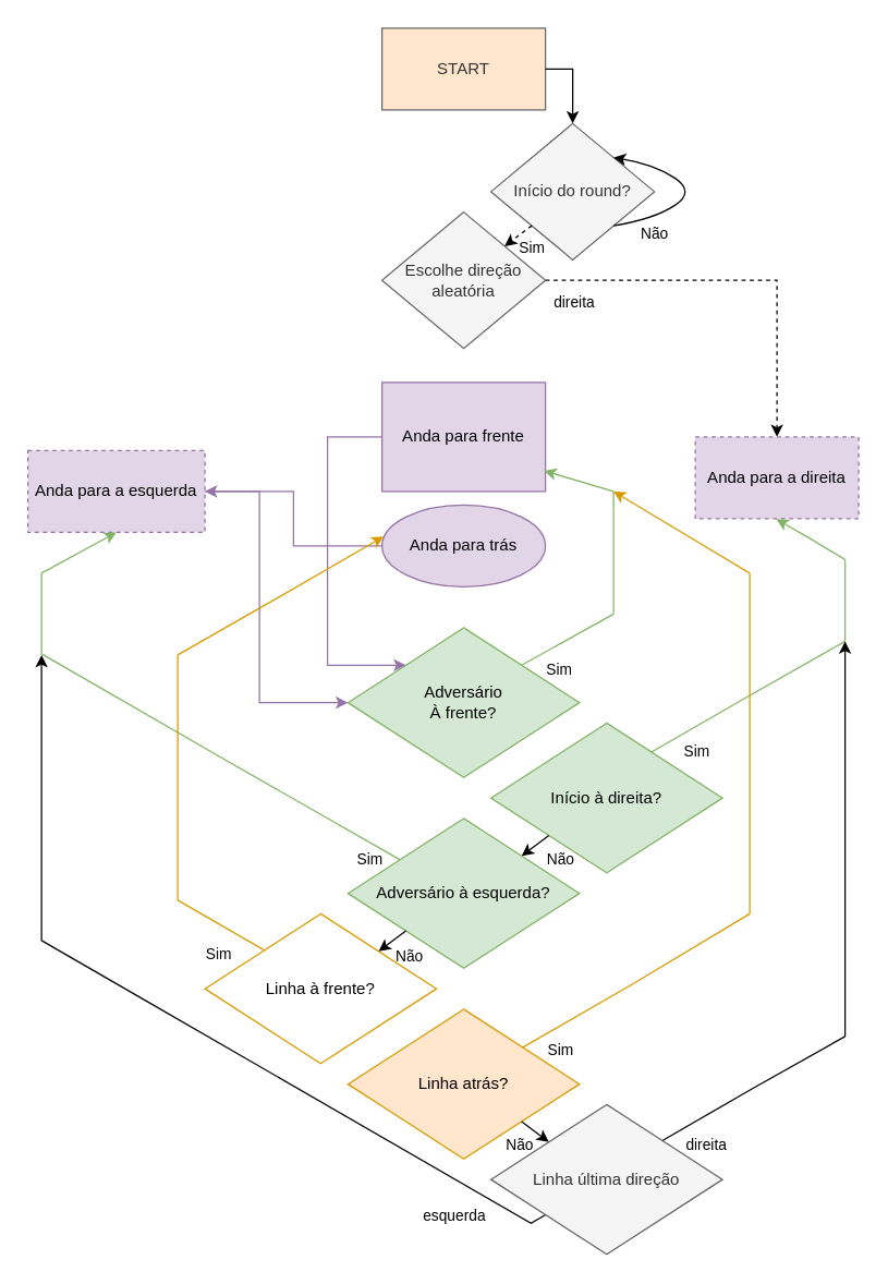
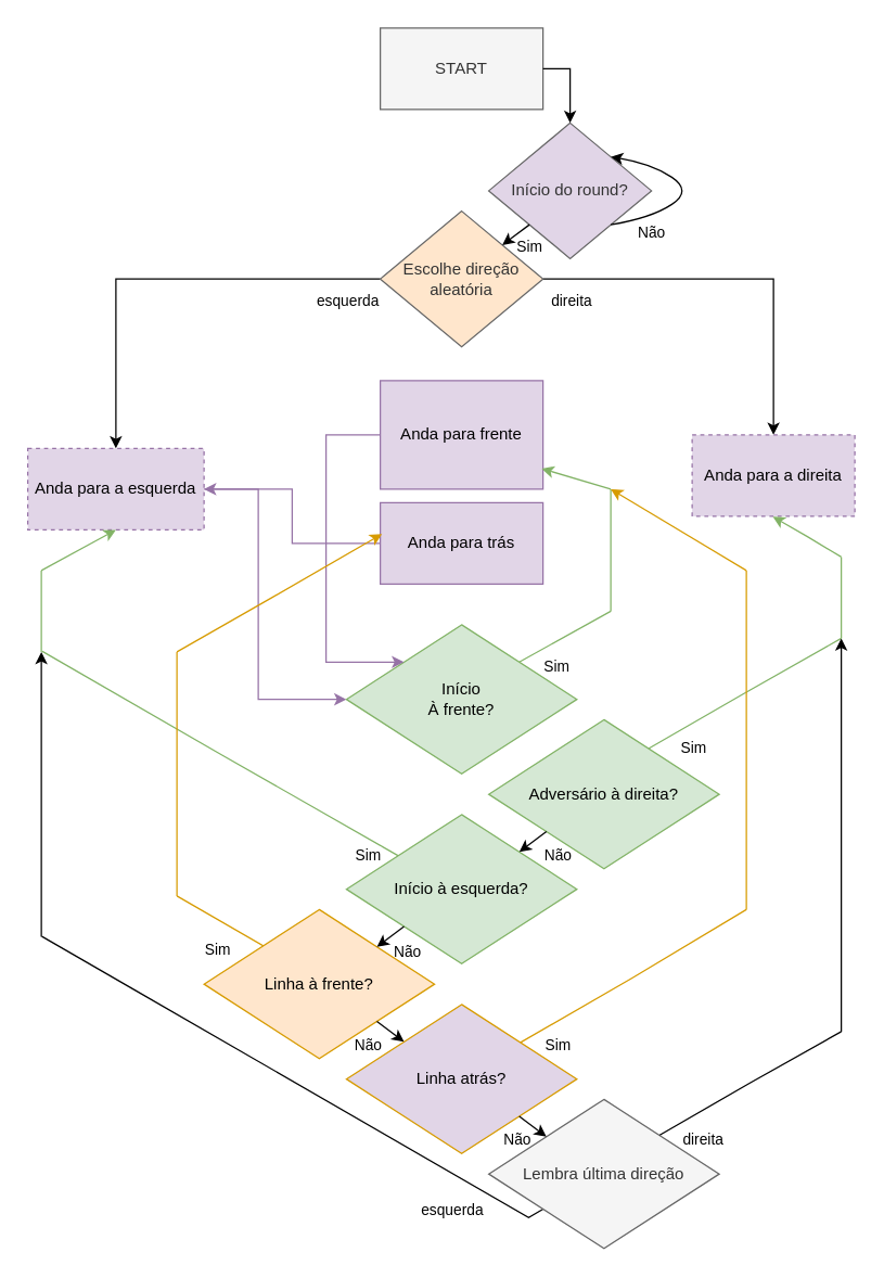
  <mxCell id="0" />
  <mxCell id="1" parent="0" />
- <mxCell id="2" value="START" style="rounded=0;whiteSpace=wrap;html=1;fillColor=#ffe6cc;fontColor=#333333;strokeColor=#666666;" vertex="1" parent="1"><mxGeometry x="280" y="20" width="120" height="60" as="geometry" /></mxCell>
- <mxCell id="3" value="Início do round?" style="rhombus;whiteSpace=wrap;html=1;fillColor=#f5f5f5;fontColor=#333333;strokeColor=#666666;" vertex="1" parent="1"><mxGeometry x="360" y="90" width="120" height="100" as="geometry" /></mxCell>
+ <mxCell id="2" value="START" style="rounded=0;whiteSpace=wrap;html=1;fillColor=#f5f5f5;fontColor=#333333;strokeColor=#666666;" vertex="1" parent="1"><mxGeometry x="280" y="20" width="120" height="60" as="geometry" /></mxCell>
+ <mxCell id="3" value="Início do round?" style="rhombus;whiteSpace=wrap;html=1;fillColor=#e1d5e7;fontColor=#333333;strokeColor=#666666;" vertex="1" parent="1"><mxGeometry x="360" y="90" width="120" height="100" as="geometry" /></mxCell>
  <mxCell id="4" value="" style="curved=1;endArrow=classic;html=1;rounded=0;exitX=1;exitY=1;exitDx=0;exitDy=0;entryX=1;entryY=0;entryDx=0;entryDy=0;" edge="1" parent="1" source="3" target="3"><mxGeometry width="50" height="50" relative="1" as="geometry"><mxPoint x="480" y="180" as="sourcePoint" /><mxPoint x="530" y="130" as="targetPoint" /><Array as="points"><mxPoint x="480" y="160" /><mxPoint x="510" y="140" /><mxPoint x="480" y="120" /></Array></mxGeometry></mxCell>
  <mxCell id="5" value="Não" style="edgeLabel;html=1;align=center;verticalAlign=middle;resizable=0;points=[];" vertex="1" connectable="0" parent="4"><mxGeometry x="0.04" y="2" relative="1" as="geometry"><mxPoint x="-27" y="30" as="offset" /></mxGeometry></mxCell>
- <mxCell id="8" value="" style="edgeStyle=orthogonalEdgeStyle;rounded=0;orthogonalLoop=1;jettySize=auto;html=1;dashed=1;" edge="1" parent="1" source="10" target="13"><mxGeometry relative="1" as="geometry" /></mxCell>
+ <mxCell id="6" value="" style="edgeStyle=orthogonalEdgeStyle;rounded=0;orthogonalLoop=1;jettySize=auto;html=1;" edge="1" parent="1" source="10" target="12"><mxGeometry relative="1" as="geometry" /></mxCell>
+ <mxCell id="7" value="esquerda" style="edgeLabel;html=1;align=center;verticalAlign=middle;resizable=0;points=[];" vertex="1" connectable="0" parent="6"><mxGeometry x="-0.797" y="3" relative="1" as="geometry"><mxPoint x="7" y="12" as="offset" /></mxGeometry></mxCell>
+ <mxCell id="8" value="" style="edgeStyle=orthogonalEdgeStyle;rounded=0;orthogonalLoop=1;jettySize=auto;html=1;" edge="1" parent="1" source="10" target="13"><mxGeometry relative="1" as="geometry" /></mxCell>
  <mxCell id="9" value="direita" style="edgeLabel;html=1;align=center;verticalAlign=middle;resizable=0;points=[];" vertex="1" connectable="0" parent="8"><mxGeometry x="-0.782" y="-2" relative="1" as="geometry"><mxPoint x="-11" y="13" as="offset" /></mxGeometry></mxCell>
- <mxCell id="10" value="Escolhe direção aleatória" style="rhombus;whiteSpace=wrap;html=1;fillColor=#f5f5f5;fontColor=#333333;strokeColor=#666666;" vertex="1" parent="1"><mxGeometry x="280" y="155" width="120" height="100" as="geometry" /></mxCell>
+ <mxCell id="10" value="Escolhe direção aleatória" style="rhombus;whiteSpace=wrap;html=1;fillColor=#ffe6cc;fontColor=#333333;strokeColor=#666666;" vertex="1" parent="1"><mxGeometry x="280" y="155" width="120" height="100" as="geometry" /></mxCell>
  <mxCell id="11" style="edgeStyle=orthogonalEdgeStyle;rounded=0;orthogonalLoop=1;jettySize=auto;html=1;entryX=0;entryY=0.5;entryDx=0;entryDy=0;fillColor=#e1d5e7;strokeColor=#9673a6;" edge="1" parent="1" source="12" target="14"><mxGeometry relative="1" as="geometry"><Array as="points"><mxPoint x="190" y="360" /><mxPoint x="190" y="515" /></Array></mxGeometry></mxCell>
  <mxCell id="12" value="Anda para a esquerda" style="whiteSpace=wrap;html=1;fillColor=#e1d5e7;strokeColor=#9673a6;dashed=1;" vertex="1" parent="1"><mxGeometry x="20" y="330" width="130" height="60" as="geometry" /></mxCell>
  <mxCell id="13" value="Anda para a direita" style="whiteSpace=wrap;html=1;fillColor=#e1d5e7;strokeColor=#9673a6;dashed=1;" vertex="1" parent="1"><mxGeometry x="510" y="320" width="120" height="60" as="geometry" /></mxCell>
- <mxCell id="14" value="Adversário&lt;div&gt;À frente?&lt;/div&gt;" style="rhombus;whiteSpace=wrap;html=1;fillColor=#d5e8d4;strokeColor=#82b366;" vertex="1" parent="1"><mxGeometry x="255" y="460" width="170" height="110" as="geometry" /></mxCell>
+ <mxCell id="14" value="Início&lt;div&gt;À frente?&lt;/div&gt;" style="rhombus;whiteSpace=wrap;html=1;fillColor=#d5e8d4;strokeColor=#82b366;" vertex="1" parent="1"><mxGeometry x="255" y="460" width="170" height="110" as="geometry" /></mxCell>
  <mxCell id="15" style="edgeStyle=orthogonalEdgeStyle;rounded=0;orthogonalLoop=1;jettySize=auto;html=1;entryX=0;entryY=0;entryDx=0;entryDy=0;fillColor=#e1d5e7;strokeColor=#9673a6;" edge="1" parent="1" source="16" target="14"><mxGeometry relative="1" as="geometry"><mxPoint x="300" y="490" as="targetPoint" /><mxPoint x="410" y="294.96" as="sourcePoint" /><Array as="points"><mxPoint x="240" y="320" /><mxPoint x="240" y="488" /></Array></mxGeometry></mxCell>
  <mxCell id="16" value="Anda para frente" style="rounded=0;whiteSpace=wrap;html=1;fillColor=#e1d5e7;strokeColor=#9673a6;" vertex="1" parent="1"><mxGeometry x="280" y="280" width="120" height="80" as="geometry" /></mxCell>
  <mxCell id="17" style="edgeStyle=isometricEdgeStyle;rounded=0;orthogonalLoop=1;jettySize=auto;html=1;exitX=0.681;exitY=0.205;exitDx=0;exitDy=0;exitPerimeter=0;endArrow=none;startFill=0;fillColor=#d5e8d4;strokeColor=#82b366;" edge="1" parent="1" source="19"><mxGeometry relative="1" as="geometry"><mxPoint x="620" y="470" as="targetPoint" /></mxGeometry></mxCell>
  <mxCell id="18" value="Sim" style="edgeLabel;html=1;align=center;verticalAlign=middle;resizable=0;points=[];" vertex="1" connectable="0" parent="17"><mxGeometry x="-0.64" y="-1" relative="1" as="geometry"><mxPoint x="8" y="12" as="offset" /></mxGeometry></mxCell>
- <mxCell id="19" value="Início à direita?" style="rhombus;whiteSpace=wrap;html=1;fillColor=#d5e8d4;strokeColor=#82b366;" vertex="1" parent="1"><mxGeometry x="360" y="530" width="170" height="110" as="geometry" /></mxCell>
+ <mxCell id="19" value="Adversário à direita?" style="rhombus;whiteSpace=wrap;html=1;fillColor=#d5e8d4;strokeColor=#82b366;" vertex="1" parent="1"><mxGeometry x="360" y="530" width="170" height="110" as="geometry" /></mxCell>
  <mxCell id="20" style="edgeStyle=isometricEdgeStyle;rounded=0;orthogonalLoop=1;jettySize=auto;html=1;exitX=0.24;exitY=0.289;exitDx=0;exitDy=0;exitPerimeter=0;endArrow=none;startFill=0;fillColor=#d5e8d4;strokeColor=#82b366;" edge="1" parent="1" source="22"><mxGeometry relative="1" as="geometry"><mxPoint x="30" y="480" as="targetPoint" /></mxGeometry></mxCell>
  <mxCell id="21" value="Sim" style="edgeLabel;html=1;align=center;verticalAlign=middle;resizable=0;points=[];" vertex="1" connectable="0" parent="20"><mxGeometry x="-0.867" y="-2" relative="1" as="geometry"><mxPoint x="-9" y="9" as="offset" /></mxGeometry></mxCell>
- <mxCell id="22" value="Adversário à esquerda?" style="rhombus;whiteSpace=wrap;html=1;fillColor=#d5e8d4;strokeColor=#82b366;" vertex="1" parent="1"><mxGeometry x="255" y="600" width="170" height="110" as="geometry" /></mxCell>
+ <mxCell id="22" value="Início à esquerda?" style="rhombus;whiteSpace=wrap;html=1;fillColor=#d5e8d4;strokeColor=#82b366;" vertex="1" parent="1"><mxGeometry x="255" y="600" width="170" height="110" as="geometry" /></mxCell>
  <mxCell id="23" style="edgeStyle=isometricEdgeStyle;rounded=0;orthogonalLoop=1;jettySize=auto;html=1;endArrow=none;startFill=0;fillColor=#ffe6cc;strokeColor=#d79b00;" edge="1" parent="1" source="25"><mxGeometry relative="1" as="geometry"><mxPoint x="130" y="660" as="targetPoint" /><Array as="points"><mxPoint x="130" y="660" /></Array></mxGeometry></mxCell>
  <mxCell id="24" value="Sim" style="edgeLabel;html=1;align=center;verticalAlign=middle;resizable=0;points=[];" vertex="1" connectable="0" parent="23"><mxGeometry x="0.295" y="2" relative="1" as="geometry"><mxPoint x="-9" y="15" as="offset" /></mxGeometry></mxCell>
- <mxCell id="25" value="Linha à frente?" style="rhombus;whiteSpace=wrap;html=1;fillColor=#ffffff;strokeColor=#d79b00;" vertex="1" parent="1"><mxGeometry x="150" y="670" width="170" height="110" as="geometry" /></mxCell>
+ <mxCell id="25" value="Linha à frente?" style="rhombus;whiteSpace=wrap;html=1;fillColor=#ffe6cc;strokeColor=#d79b00;" vertex="1" parent="1"><mxGeometry x="150" y="670" width="170" height="110" as="geometry" /></mxCell>
  <mxCell id="26" style="edgeStyle=orthogonalEdgeStyle;rounded=0;orthogonalLoop=1;jettySize=auto;html=1;fillColor=#e1d5e7;strokeColor=#9673a6;" edge="1" parent="1" source="27" target="12"><mxGeometry relative="1" as="geometry" /></mxCell>
- <mxCell id="27" value="Anda para trás" style="ellipse;whiteSpace=wrap;html=1;fillColor=#e1d5e7;strokeColor=#9673a6;" vertex="1" parent="1"><mxGeometry x="280" y="370" width="120" height="60" as="geometry" /></mxCell>
+ <mxCell id="27" value="Anda para trás" style="rounded=0;whiteSpace=wrap;html=1;fillColor=#e1d5e7;strokeColor=#9673a6;" vertex="1" parent="1"><mxGeometry x="280" y="370" width="120" height="60" as="geometry" /></mxCell>
  <mxCell id="28" style="edgeStyle=isometricEdgeStyle;rounded=0;orthogonalLoop=1;jettySize=auto;html=1;exitX=0.735;exitY=0.273;exitDx=0;exitDy=0;exitPerimeter=0;endArrow=none;startFill=0;fillColor=#ffe6cc;strokeColor=#d79b00;" edge="1" parent="1" source="30"><mxGeometry relative="1" as="geometry"><mxPoint x="550" y="670" as="targetPoint" /></mxGeometry></mxCell>
  <mxCell id="29" value="Sim" style="edgeLabel;html=1;align=center;verticalAlign=middle;resizable=0;points=[];" vertex="1" connectable="0" parent="28"><mxGeometry x="-0.77" y="1" relative="1" as="geometry"><mxPoint x="11" y="12" as="offset" /></mxGeometry></mxCell>
- <mxCell id="30" value="Linha atrás?" style="rhombus;whiteSpace=wrap;html=1;fillColor=#ffe6cc;strokeColor=#d79b00;" vertex="1" parent="1"><mxGeometry x="255" y="740" width="170" height="110" as="geometry" /></mxCell>
+ <mxCell id="30" value="Linha atrás?" style="rhombus;whiteSpace=wrap;html=1;fillColor=#e1d5e7;strokeColor=#d79b00;" vertex="1" parent="1"><mxGeometry x="255" y="740" width="170" height="110" as="geometry" /></mxCell>
  <mxCell id="31" value="" style="endArrow=classic;html=1;rounded=0;exitX=0;exitY=1;exitDx=0;exitDy=0;entryX=1;entryY=0;entryDx=0;entryDy=0;" edge="1" parent="1" source="19" target="22"><mxGeometry width="50" height="50" relative="1" as="geometry"><mxPoint x="330" y="660" as="sourcePoint" /><mxPoint x="380" y="610" as="targetPoint" /></mxGeometry></mxCell>
  <mxCell id="32" value="Não" style="edgeLabel;html=1;align=center;verticalAlign=middle;resizable=0;points=[];labelBackgroundColor=none;" vertex="1" connectable="0" parent="31"><mxGeometry x="-0.173" relative="1" as="geometry"><mxPoint x="16" y="11" as="offset" /></mxGeometry></mxCell>
  <mxCell id="33" value="" style="endArrow=classic;html=1;rounded=0;exitX=0;exitY=1;exitDx=0;exitDy=0;entryX=1;entryY=0;entryDx=0;entryDy=0;" edge="1" parent="1" source="22" target="25"><mxGeometry width="50" height="50" relative="1" as="geometry"><mxPoint x="300" y="730" as="sourcePoint" /><mxPoint x="350" y="680" as="targetPoint" /></mxGeometry></mxCell>
  <mxCell id="34" value="Não" style="edgeLabel;html=1;align=center;verticalAlign=middle;resizable=0;points=[];labelBackgroundColor=none;" vertex="1" connectable="0" parent="33"><mxGeometry x="-0.072" y="1" relative="1" as="geometry"><mxPoint x="11" y="10" as="offset" /></mxGeometry></mxCell>
+ <mxCell id="35" value="" style="endArrow=classic;html=1;rounded=0;exitX=1;exitY=1;exitDx=0;exitDy=0;entryX=0;entryY=0;entryDx=0;entryDy=0;labelBackgroundColor=none;" edge="1" parent="1" source="25" target="30"><mxGeometry width="50" height="50" relative="1" as="geometry"><mxPoint x="300" y="730" as="sourcePoint" /><mxPoint x="350" y="680" as="targetPoint" /></mxGeometry></mxCell>
+ <mxCell id="36" value="Não" style="edgeLabel;html=1;align=center;verticalAlign=middle;resizable=0;points=[];labelBackgroundColor=none;" vertex="1" connectable="0" parent="35"><mxGeometry x="-0.312" relative="1" as="geometry"><mxPoint x="-14" y="12" as="offset" /></mxGeometry></mxCell>
  <mxCell id="37" style="edgeStyle=isometricEdgeStyle;rounded=0;orthogonalLoop=1;jettySize=auto;html=1;endArrow=none;startFill=0;" edge="1" parent="1" source="39"><mxGeometry relative="1" as="geometry"><mxPoint x="30" y="690" as="targetPoint" /><mxPoint x="308.64" y="910.934" as="sourcePoint" /><Array as="points"><mxPoint x="100" y="730" /></Array></mxGeometry></mxCell>
  <mxCell id="38" value="esquerda" style="edgeLabel;html=1;align=center;verticalAlign=middle;resizable=0;points=[];" vertex="1" connectable="0" parent="37"><mxGeometry x="-0.885" relative="1" as="geometry"><mxPoint x="-46" y="1" as="offset" /></mxGeometry></mxCell>
- <mxCell id="39" value="Linha última direção" style="rhombus;whiteSpace=wrap;html=1;fillColor=#f5f5f5;strokeColor=#666666;fontColor=#333333;" vertex="1" parent="1"><mxGeometry x="360" y="810" width="170" height="110" as="geometry" /></mxCell>
+ <mxCell id="39" value="Lembra última direção" style="rhombus;whiteSpace=wrap;html=1;fillColor=#f5f5f5;strokeColor=#666666;fontColor=#333333;" vertex="1" parent="1"><mxGeometry x="360" y="810" width="170" height="110" as="geometry" /></mxCell>
  <mxCell id="40" value="" style="endArrow=classic;html=1;rounded=0;exitX=1;exitY=1;exitDx=0;exitDy=0;entryX=0;entryY=0;entryDx=0;entryDy=0;" edge="1" parent="1" source="30" target="39"><mxGeometry width="50" height="50" relative="1" as="geometry"><mxPoint x="110" y="860" as="sourcePoint" /><mxPoint x="160" y="810" as="targetPoint" /></mxGeometry></mxCell>
  <mxCell id="41" value="Não" style="edgeLabel;html=1;align=center;verticalAlign=middle;resizable=0;points=[];labelBackgroundColor=none;" vertex="1" connectable="0" parent="40"><mxGeometry x="-0.371" y="2" relative="1" as="geometry"><mxPoint x="-10" y="14" as="offset" /></mxGeometry></mxCell>
  <mxCell id="42" value="" style="endArrow=classic;html=1;rounded=0;edgeStyle=isometricEdgeStyle;elbow=vertical;entryX=0.004;entryY=0.377;entryDx=0;entryDy=0;entryPerimeter=0;fillColor=#ffe6cc;strokeColor=#d79b00;" edge="1" parent="1" target="27"><mxGeometry width="50" height="50" relative="1" as="geometry"><mxPoint x="130" y="480" as="sourcePoint" /><mxPoint x="280" y="400" as="targetPoint" /><Array as="points"><mxPoint x="200" y="440" /><mxPoint x="150" y="480" /></Array></mxGeometry></mxCell>
  <mxCell id="43" value="" style="endArrow=none;html=1;rounded=0;edgeStyle=isometricEdgeStyle;exitX=0.742;exitY=0.239;exitDx=0;exitDy=0;exitPerimeter=0;" edge="1" parent="1" source="39"><mxGeometry width="50" height="50" relative="1" as="geometry"><mxPoint x="490" y="837.5" as="sourcePoint" /><mxPoint x="620" y="760" as="targetPoint" /></mxGeometry></mxCell>
  <mxCell id="44" value="direita" style="edgeLabel;html=1;align=center;verticalAlign=middle;resizable=0;points=[];" vertex="1" connectable="0" parent="43"><mxGeometry x="-0.775" y="1" relative="1" as="geometry"><mxPoint x="17" y="13" as="offset" /></mxGeometry></mxCell>
  <mxCell id="45" value="" style="endArrow=classic;html=1;rounded=0;" edge="1" parent="1"><mxGeometry width="50" height="50" relative="1" as="geometry"><mxPoint x="620" y="760" as="sourcePoint" /><mxPoint x="620" y="470" as="targetPoint" /></mxGeometry></mxCell>
  <mxCell id="46" value="" style="endArrow=none;html=1;rounded=0;fillColor=#ffe6cc;strokeColor=#d79b00;" edge="1" parent="1"><mxGeometry width="50" height="50" relative="1" as="geometry"><mxPoint x="130" y="660" as="sourcePoint" /><mxPoint x="130" y="480" as="targetPoint" /></mxGeometry></mxCell>
  <mxCell id="47" value="" style="endArrow=classic;html=1;rounded=0;" edge="1" parent="1"><mxGeometry width="50" height="50" relative="1" as="geometry"><mxPoint x="30" y="690" as="sourcePoint" /><mxPoint x="30" y="480" as="targetPoint" /></mxGeometry></mxCell>
  <mxCell id="48" value="" style="endArrow=none;html=1;rounded=0;startFill=0;fillColor=#ffe6cc;strokeColor=#d79b00;" edge="1" parent="1"><mxGeometry width="50" height="50" relative="1" as="geometry"><mxPoint x="550" y="670" as="sourcePoint" /><mxPoint x="550" y="420" as="targetPoint" /></mxGeometry></mxCell>
  <mxCell id="49" value="" style="endArrow=classic;html=1;rounded=0;edgeStyle=isometricEdgeStyle;entryX=0.5;entryY=1;entryDx=0;entryDy=0;fillColor=#d5e8d4;strokeColor=#82b366;" edge="1" parent="1" target="13"><mxGeometry width="50" height="50" relative="1" as="geometry"><mxPoint x="620" y="410" as="sourcePoint" /><mxPoint x="840" y="440" as="targetPoint" /></mxGeometry></mxCell>
  <mxCell id="50" value="" style="endArrow=none;html=1;rounded=0;fillColor=#d5e8d4;strokeColor=#82b366;" edge="1" parent="1"><mxGeometry width="50" height="50" relative="1" as="geometry"><mxPoint x="620" y="470" as="sourcePoint" /><mxPoint x="620" y="410" as="targetPoint" /></mxGeometry></mxCell>
  <mxCell id="51" value="" style="endArrow=none;html=1;rounded=0;fillColor=#d5e8d4;strokeColor=#82b366;" edge="1" parent="1"><mxGeometry width="50" height="50" relative="1" as="geometry"><mxPoint x="30" y="480" as="sourcePoint" /><mxPoint x="30" y="420" as="targetPoint" /></mxGeometry></mxCell>
  <mxCell id="52" value="" style="endArrow=classic;html=1;rounded=0;entryX=0.5;entryY=1;entryDx=0;entryDy=0;fillColor=#d5e8d4;strokeColor=#82b366;" edge="1" parent="1" target="12"><mxGeometry width="50" height="50" relative="1" as="geometry"><mxPoint x="30" y="420" as="sourcePoint" /><mxPoint x="120" y="400" as="targetPoint" /></mxGeometry></mxCell>
  <mxCell id="53" value="" style="endArrow=none;html=1;rounded=0;fillColor=#d5e8d4;strokeColor=#82b366;" edge="1" parent="1"><mxGeometry width="50" height="50" relative="1" as="geometry"><mxPoint x="450" y="450" as="sourcePoint" /><mxPoint x="450" y="360" as="targetPoint" /></mxGeometry></mxCell>
  <mxCell id="54" value="" style="endArrow=classic;html=1;rounded=0;entryX=0.992;entryY=0.811;entryDx=0;entryDy=0;entryPerimeter=0;fillColor=#d5e8d4;strokeColor=#82b366;" edge="1" parent="1" target="16"><mxGeometry width="50" height="50" relative="1" as="geometry"><mxPoint x="450" y="360" as="sourcePoint" /><mxPoint x="470" y="350" as="targetPoint" /></mxGeometry></mxCell>
  <mxCell id="55" value="" style="endArrow=classic;html=1;rounded=0;fillColor=#ffe6cc;strokeColor=#d79b00;" edge="1" parent="1"><mxGeometry width="50" height="50" relative="1" as="geometry"><mxPoint x="550" y="420" as="sourcePoint" /><mxPoint x="450" y="360" as="targetPoint" /></mxGeometry></mxCell>
  <mxCell id="56" value="" style="endArrow=none;html=1;rounded=0;exitX=1;exitY=0;exitDx=0;exitDy=0;fillColor=#d5e8d4;strokeColor=#82b366;" edge="1" parent="1" source="14"><mxGeometry width="50" height="50" relative="1" as="geometry"><mxPoint x="380" y="510" as="sourcePoint" /><mxPoint x="450" y="450" as="targetPoint" /></mxGeometry></mxCell>
  <mxCell id="57" value="Sim" style="edgeLabel;html=1;align=center;verticalAlign=middle;resizable=0;points=[];" vertex="1" connectable="0" parent="56"><mxGeometry x="-0.677" y="-1" relative="1" as="geometry"><mxPoint x="16" y="8" as="offset" /></mxGeometry></mxCell>
- <mxCell id="58" value="" style="endArrow=classic;html=1;rounded=0;entryX=1;entryY=0;entryDx=0;entryDy=0;exitX=0;exitY=1;exitDx=0;exitDy=0;dashed=1;" edge="1" parent="1" source="3" target="10"><mxGeometry width="50" height="50" relative="1" as="geometry"><mxPoint x="390" y="170" as="sourcePoint" /><mxPoint x="430" y="130" as="targetPoint" /></mxGeometry></mxCell>
+ <mxCell id="58" value="" style="endArrow=classic;html=1;rounded=0;entryX=1;entryY=0;entryDx=0;entryDy=0;exitX=0;exitY=1;exitDx=0;exitDy=0;" edge="1" parent="1" source="3" target="10"><mxGeometry width="50" height="50" relative="1" as="geometry"><mxPoint x="390" y="170" as="sourcePoint" /><mxPoint x="430" y="130" as="targetPoint" /></mxGeometry></mxCell>
  <mxCell id="59" value="Sim" style="edgeLabel;html=1;align=center;verticalAlign=middle;resizable=0;points=[];" vertex="1" connectable="0" parent="58"><mxGeometry x="-0.157" relative="1" as="geometry"><mxPoint x="8" y="9" as="offset" /></mxGeometry></mxCell>
  <mxCell id="60" style="edgeStyle=orthogonalEdgeStyle;rounded=0;orthogonalLoop=1;jettySize=auto;html=1;" edge="1" parent="1" source="2"><mxGeometry relative="1" as="geometry"><mxPoint x="420" y="90" as="targetPoint" /><Array as="points"><mxPoint x="420" y="50" /></Array></mxGeometry></mxCell>
